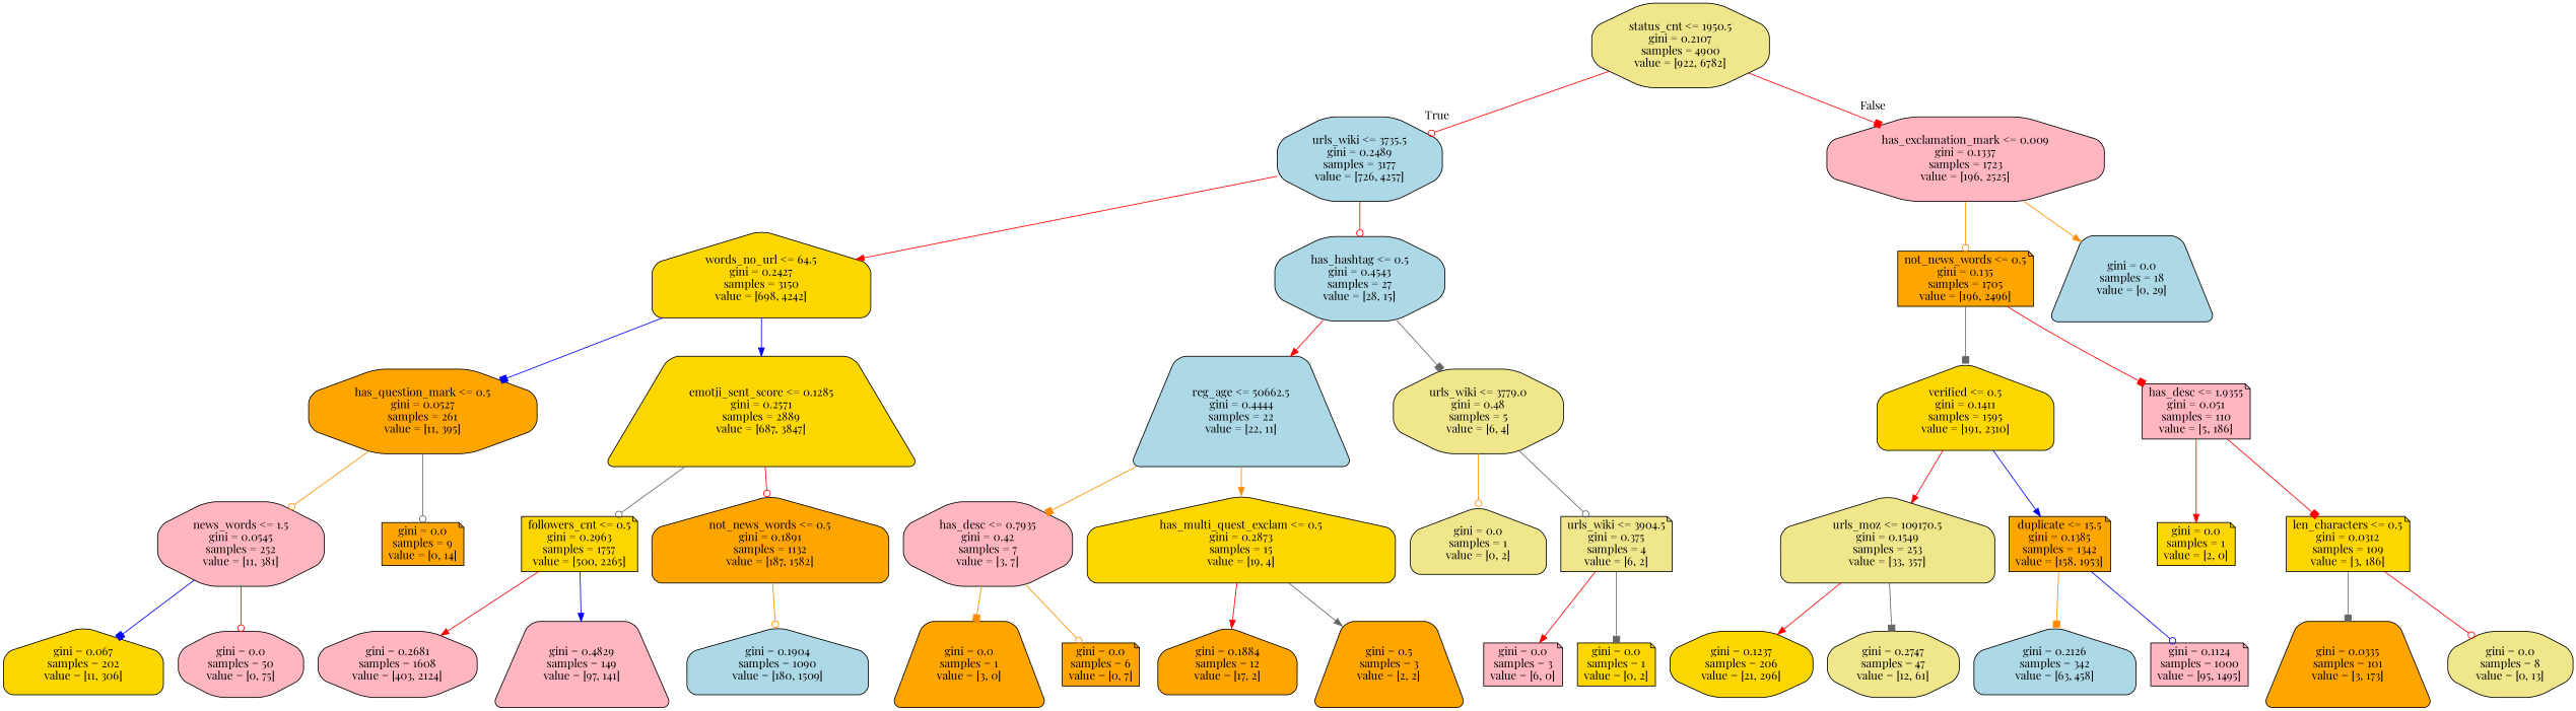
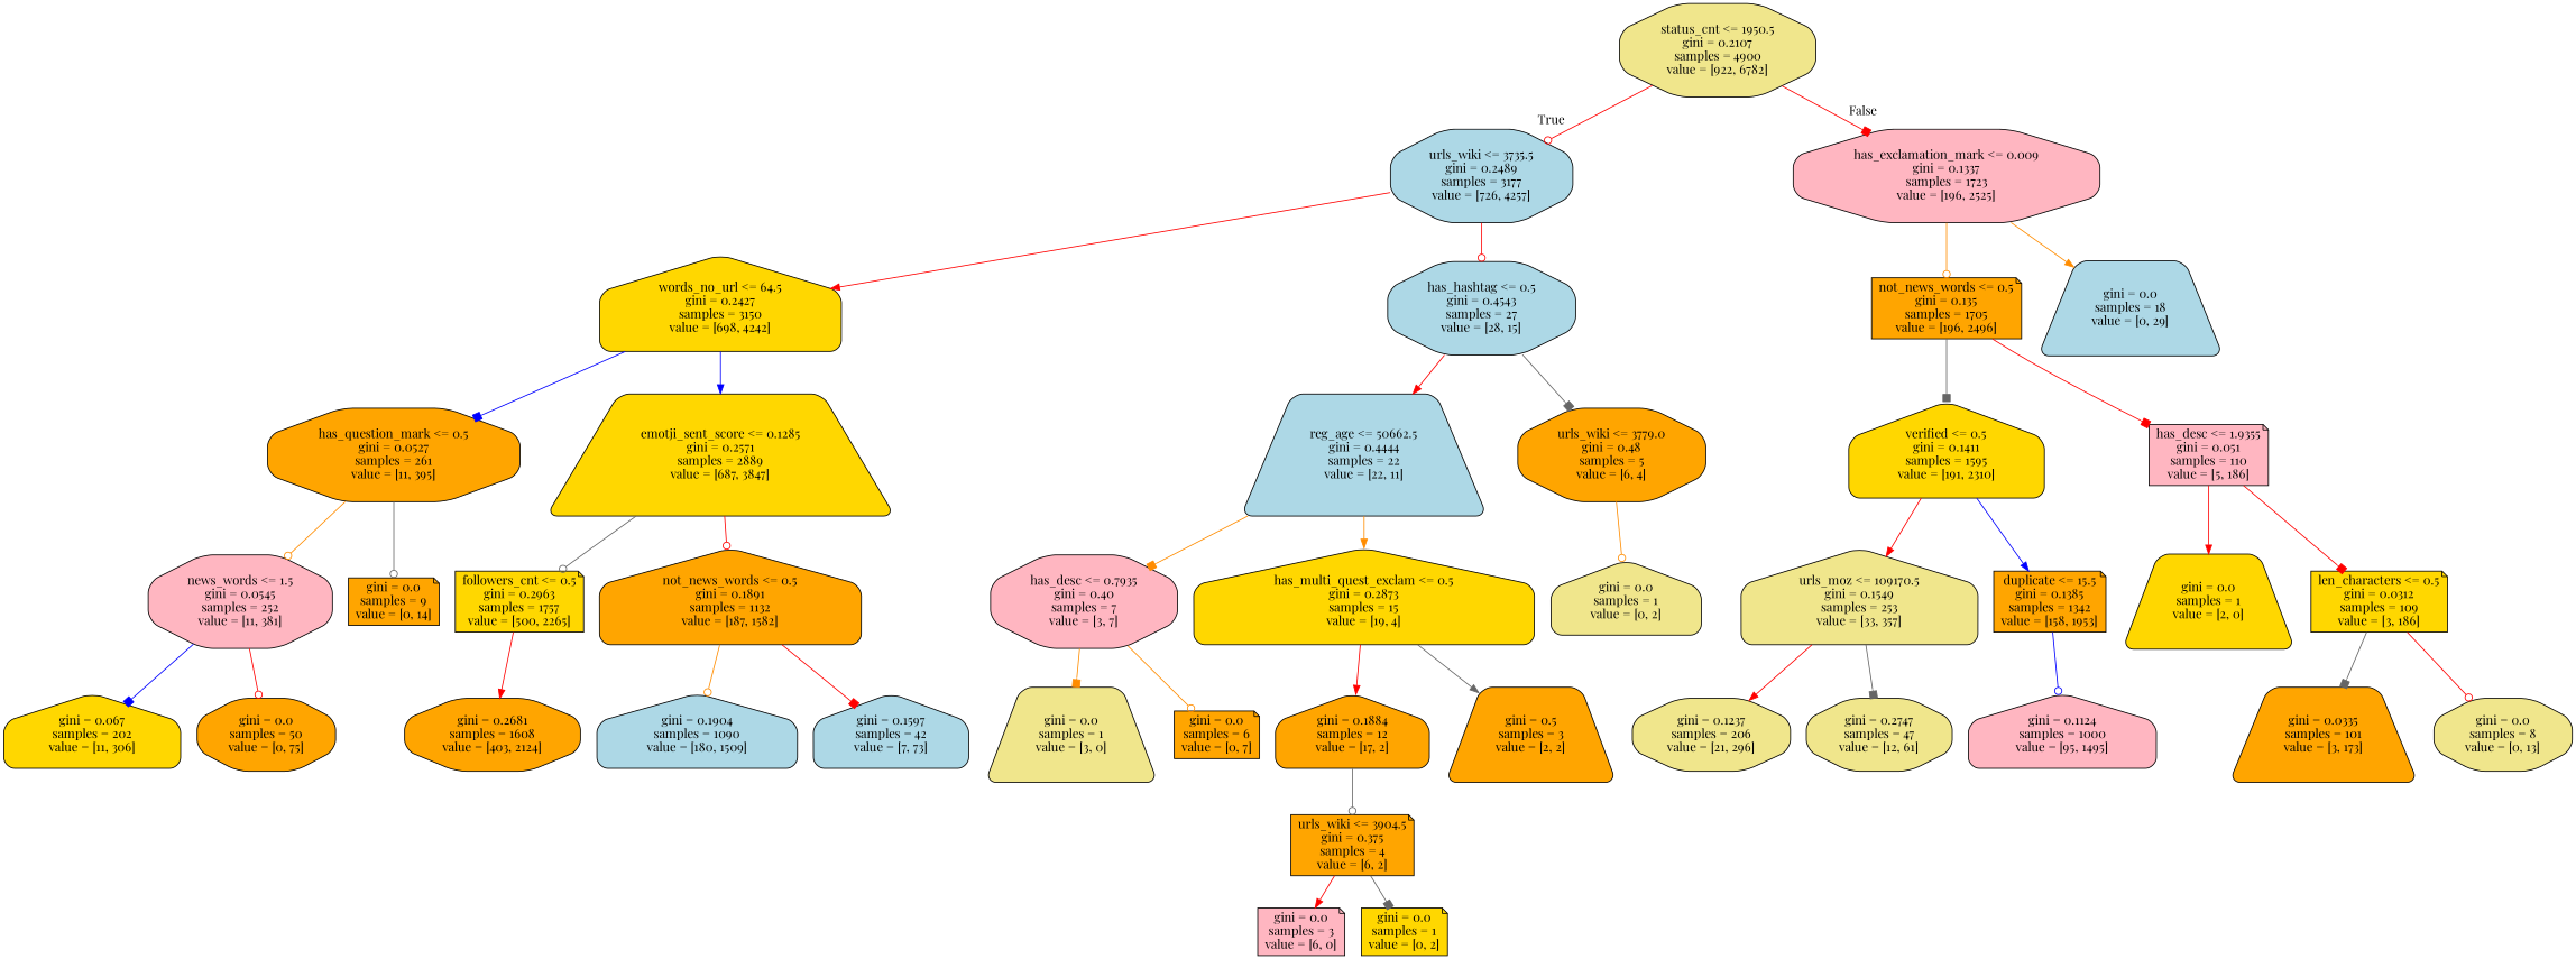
  digraph {
    fontname="Playfair Display"
    node [color=black fillcolor=orange fontname="Playfair Display" shape=octagon style="filled, rounded"]
    edge [arrowhead=odot color=red fontname="Playfair Display"]
    n1 [fillcolor=khaki label="status_cnt <= 1950.5\ngini = 0.2107\nsamples = 4900\nvalue = [922, 6782]"]
    n2 [fillcolor=lightblue label="urls_wiki <= 3735.5\ngini = 0.2489\nsamples = 3177\nvalue = [726, 4257]"]
    n3 [fillcolor=lightpink label="has_exclamation_mark <= 0.009\ngini = 0.1337\nsamples = 1723\nvalue = [196, 2525]"]
    n4 [fillcolor=gold label="words_no_url <= 64.5\ngini = 0.2427\nsamples = 3150\nvalue = [698, 4242]" shape=house]
    n5 [fillcolor=lightblue label="has_hashtag <= 0.5\ngini = 0.4543\nsamples = 27\nvalue = [28, 15]"]
    n6 [label="not_news_words <= 0.5\ngini = 0.135\nsamples = 1705\nvalue = [196, 2496]" shape=note]
    n7 [fillcolor=lightblue label="gini = 0.0\nsamples = 18\nvalue = [0, 29]" shape=trapezium]
    n8 [label="has_question_mark <= 0.5\ngini = 0.0527\nsamples = 261\nvalue = [11, 395]"]
    n9 [fillcolor=gold label="emotji_sent_score <= 0.1285\ngini = 0.2571\nsamples = 2889\nvalue = [687, 3847]" shape=trapezium]
    n10 [fillcolor=lightblue label="reg_age <= 50662.5\ngini = 0.4444\nsamples = 22\nvalue = [22, 11]" shape=trapezium]
-   n11 [fillcolor=khaki label="urls_wiki <= 3779.0\ngini = 0.48\nsamples = 5\nvalue = [6, 4]"]
+   n11 [label="urls_wiki <= 3779.0\ngini = 0.48\nsamples = 5\nvalue = [6, 4]"]
    n12 [fillcolor=lightpink label="news_words <= 1.5\ngini = 0.0545\nsamples = 252\nvalue = [11, 381]"]
    n13 [label="gini = 0.0\nsamples = 9\nvalue = [0, 14]" shape=note]
    n14 [fillcolor=gold label="followers_cnt <= 0.5\ngini = 0.2963\nsamples = 1757\nvalue = [500, 2265]" shape=note]
    n15 [label="not_news_words <= 0.5\ngini = 0.1891\nsamples = 1132\nvalue = [187, 1582]" shape=house]
    n16 [fillcolor=gold label="gini = 0.067\nsamples = 202\nvalue = [11, 306]" shape=house]
-   n17 [fillcolor=lightpink label="gini = 0.0\nsamples = 50\nvalue = [0, 75]"]
-   n18 [fillcolor=lightpink label="gini = 0.2681\nsamples = 1608\nvalue = [403, 2124]"]
-   n19 [fillcolor=lightpink label="gini = 0.4829\nsamples = 149\nvalue = [97, 141]" shape=trapezium]
+   n17 [label="gini = 0.0\nsamples = 50\nvalue = [0, 75]"]
+   n18 [label="gini = 0.2681\nsamples = 1608\nvalue = [403, 2124]"]
    n20 [fillcolor=lightblue label="gini = 0.1904\nsamples = 1090\nvalue = [180, 1509]" shape=house]
-   n22 [fillcolor=lightpink label="has_desc <= 0.7935\ngini = 0.42\nsamples = 7\nvalue = [3, 7]"]
+   n21 [fillcolor=lightblue label="gini = 0.1597\nsamples = 42\nvalue = [7, 73]" shape=house]
+   n22 [fillcolor=lightpink label="has_desc <= 0.7935\ngini = 0.40\nsamples = 7\nvalue = [3, 7]"]
    n23 [fillcolor=gold label="has_multi_quest_exclam <= 0.5\ngini = 0.2873\nsamples = 15\nvalue = [19, 4]" shape=house]
    n24 [fillcolor=khaki label="gini = 0.0\nsamples = 1\nvalue = [0, 2]" shape=house]
-   n25 [fillcolor=khaki label="urls_wiki <= 3904.5\ngini = 0.375\nsamples = 4\nvalue = [6, 2]" shape=note]
-   n26 [label="gini = 0.0\nsamples = 1\nvalue = [3, 0]" shape=trapezium]
+   n25 [label="urls_wiki <= 3904.5\ngini = 0.375\nsamples = 4\nvalue = [6, 2]" shape=note]
+   n26 [fillcolor=khaki label="gini = 0.0\nsamples = 1\nvalue = [3, 0]" shape=trapezium]
    n27 [label="gini = 0.0\nsamples = 6\nvalue = [0, 7]" shape=note]
    n28 [label="gini = 0.1884\nsamples = 12\nvalue = [17, 2]" shape=house]
    n29 [label="gini = 0.5\nsamples = 3\nvalue = [2, 2]" shape=trapezium]
    n30 [fillcolor=lightpink label="gini = 0.0\nsamples = 3\nvalue = [6, 0]" shape=note]
    n31 [fillcolor=gold label="gini = 0.0\nsamples = 1\nvalue = [0, 2]" shape=note]
    n32 [fillcolor=gold label="verified <= 0.5\ngini = 0.1411\nsamples = 1595\nvalue = [191, 2310]" shape=house]
    n33 [fillcolor=lightpink label="has_desc <= 1.9355\ngini = 0.051\nsamples = 110\nvalue = [5, 186]" shape=note]
    n34 [fillcolor=khaki label="urls_moz <= 109170.5\ngini = 0.1549\nsamples = 253\nvalue = [33, 357]" shape=house]
    n35 [label="duplicate <= 15.5\ngini = 0.1385\nsamples = 1342\nvalue = [158, 1953]" shape=note]
-   n36 [fillcolor=gold label="gini = 0.0\nsamples = 1\nvalue = [2, 0]" shape=note]
+   n36 [fillcolor=gold label="gini = 0.0\nsamples = 1\nvalue = [2, 0]" shape=trapezium]
    n37 [fillcolor=gold label="len_characters <= 0.5\ngini = 0.0312\nsamples = 109\nvalue = [3, 186]" shape=note]
-   n38 [fillcolor=gold label="gini = 0.1237\nsamples = 206\nvalue = [21, 296]"]
+   n38 [fillcolor=khaki label="gini = 0.1237\nsamples = 206\nvalue = [21, 296]"]
    n39 [fillcolor=khaki label="gini = 0.2747\nsamples = 47\nvalue = [12, 61]"]
-   n40 [fillcolor=lightblue label="gini = 0.2126\nsamples = 342\nvalue = [63, 458]" shape=house]
-   n41 [fillcolor=lightpink label="gini = 0.1124\nsamples = 1000\nvalue = [95, 1495]" shape=note]
+   n41 [fillcolor=lightpink label="gini = 0.1124\nsamples = 1000\nvalue = [95, 1495]" shape=house]
    n42 [label="gini = 0.0335\nsamples = 101\nvalue = [3, 173]" shape=trapezium]
    n43 [fillcolor=khaki label="gini = 0.0\nsamples = 8\nvalue = [0, 13]"]
    n1 -> n2 [headlabel=True labelangle=45 labeldistance=2.5]
    n1 -> n3 [arrowhead=box headlabel=False labelangle=-45 labeldistance=2.5]
    n2 -> n4 [arrowhead=normal]
    n2 -> n5
    n3 -> n6 [color=darkorange]
    n3 -> n7 [arrowhead=normal color=darkorange]
    n4 -> n8 [arrowhead=box color=blue]
    n4 -> n9 [arrowhead=normal color=blue]
    n5 -> n10 [arrowhead=normal]
    n5 -> n11 [arrowhead=box color=gray40]
    n6 -> n32 [arrowhead=box color=gray40]
    n6 -> n33 [arrowhead=box]
    n8 -> n12 [color=darkorange]
    n8 -> n13 [color=gray40]
    n9 -> n14 [color=gray40]
    n9 -> n15
    n10 -> n22 [arrowhead=box color=darkorange]
    n10 -> n23 [arrowhead=normal color=darkorange]
    n11 -> n24 [color=darkorange]
-   n11 -> n25 [color=gray40]
+   n28 -> n25 [color=gray40]
    n12 -> n16 [arrowhead=box color=blue]
    n12 -> n17
    n14 -> n18 [arrowhead=normal]
-   n14 -> n19 [arrowhead=normal color=blue]
    n15 -> n20 [color=darkorange]
+   n15 -> n21 [arrowhead=box]
    n22 -> n26 [arrowhead=box color=darkorange]
    n22 -> n27 [color=darkorange]
    n23 -> n28 [arrowhead=normal]
    n23 -> n29 [arrowhead=normal color=gray40]
    n25 -> n30 [arrowhead=normal]
    n25 -> n31 [arrowhead=box color=gray40]
    n32 -> n34 [arrowhead=normal]
    n32 -> n35 [arrowhead=normal color=blue]
    n33 -> n36 [arrowhead=normal]
    n33 -> n37 [arrowhead=box]
    n34 -> n38 [arrowhead=normal]
    n34 -> n39 [arrowhead=box color=gray40]
-   n35 -> n40 [arrowhead=box color=darkorange]
    n35 -> n41 [color=blue]
    n37 -> n42 [arrowhead=box color=gray40]
    n37 -> n43
  }
